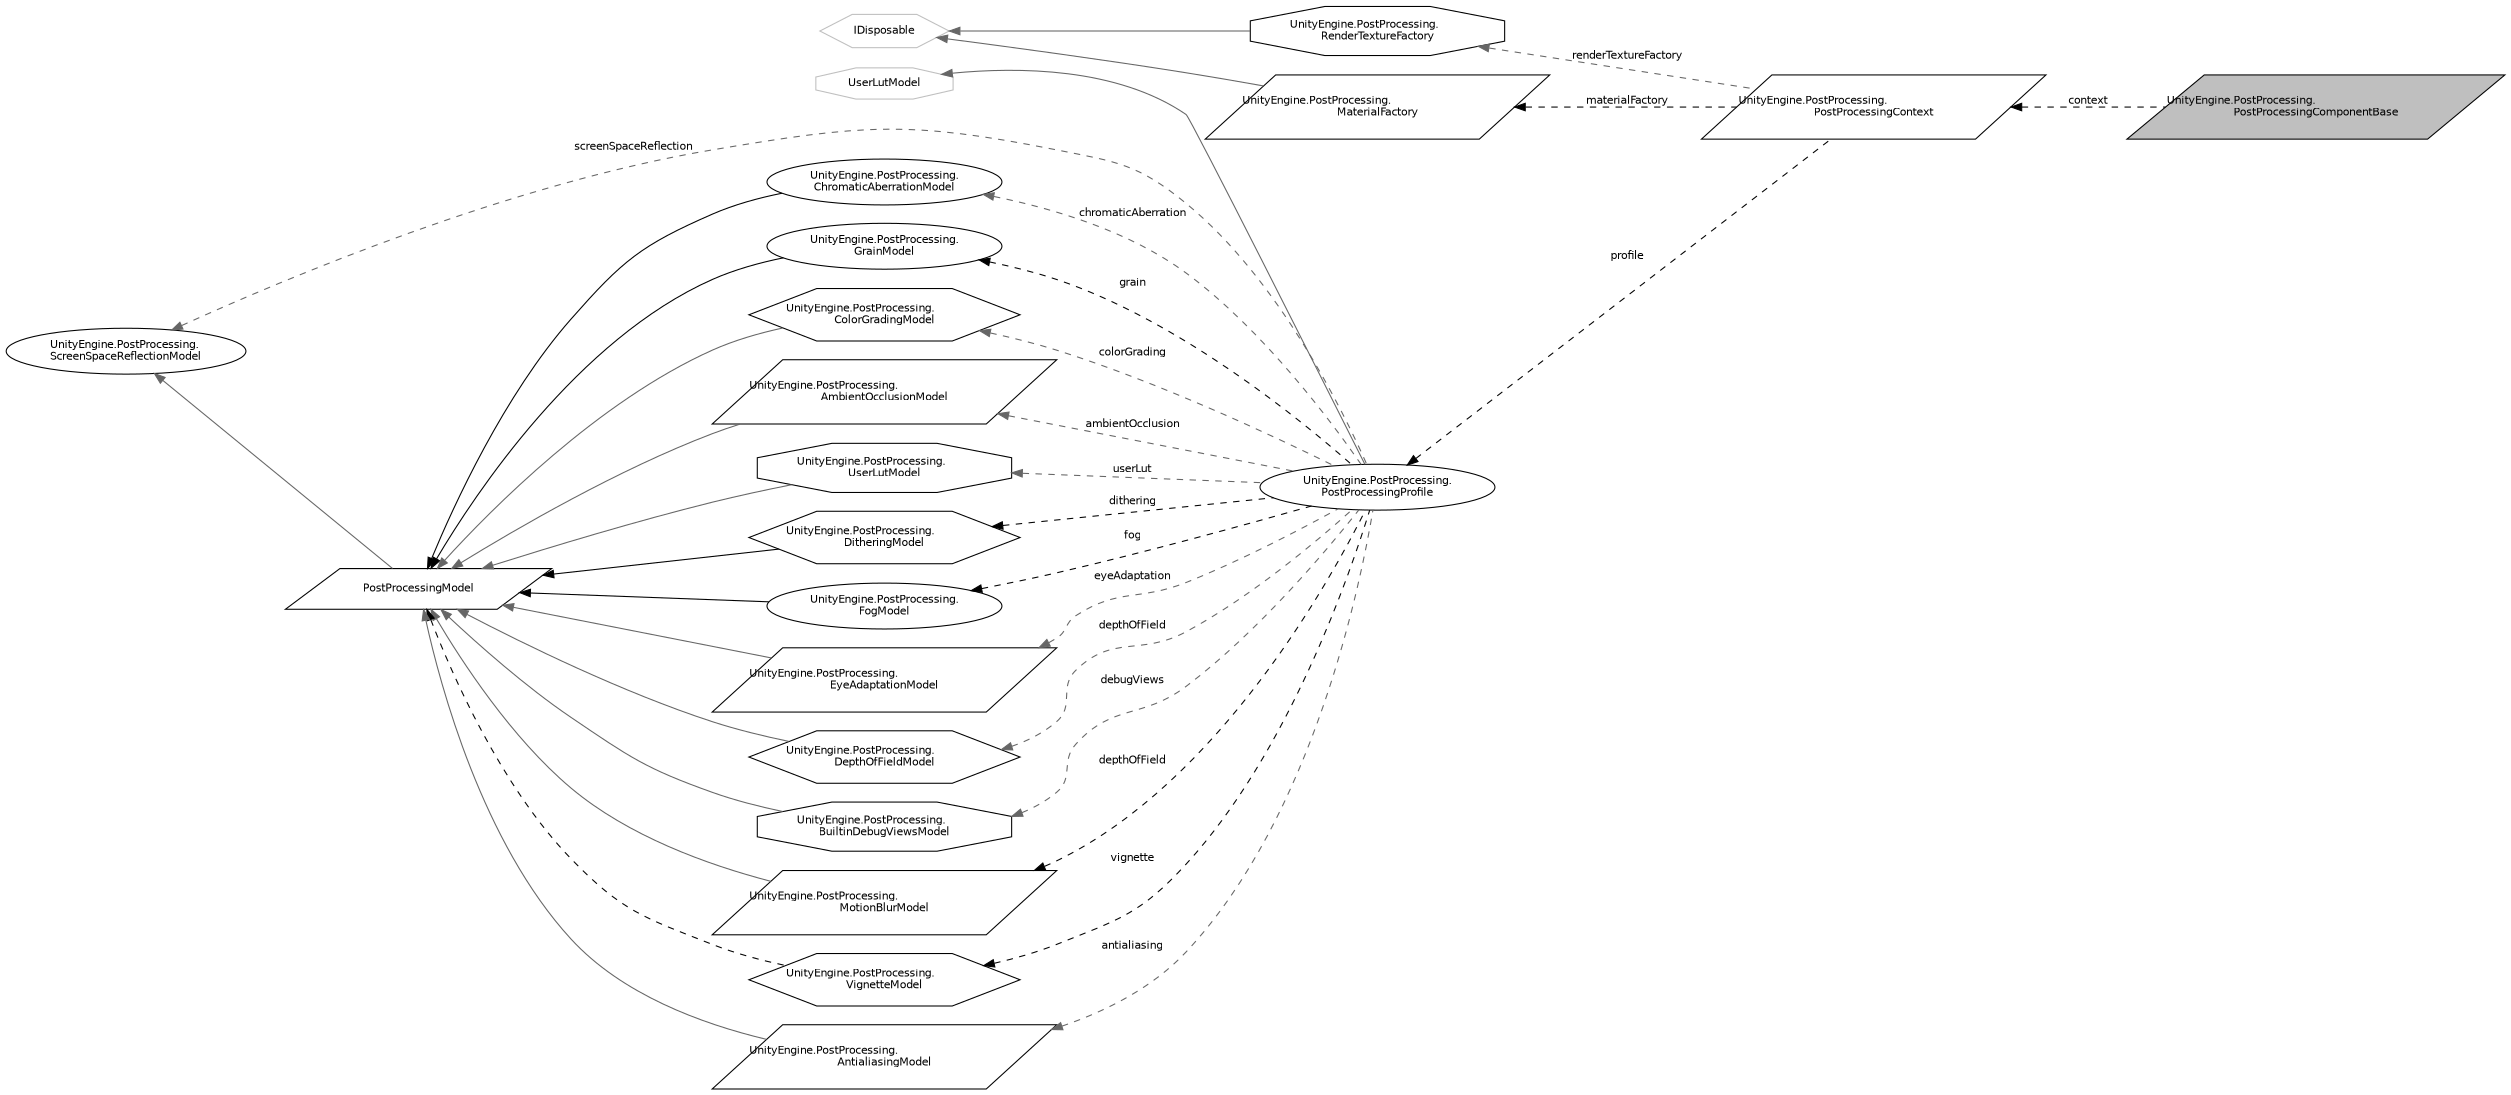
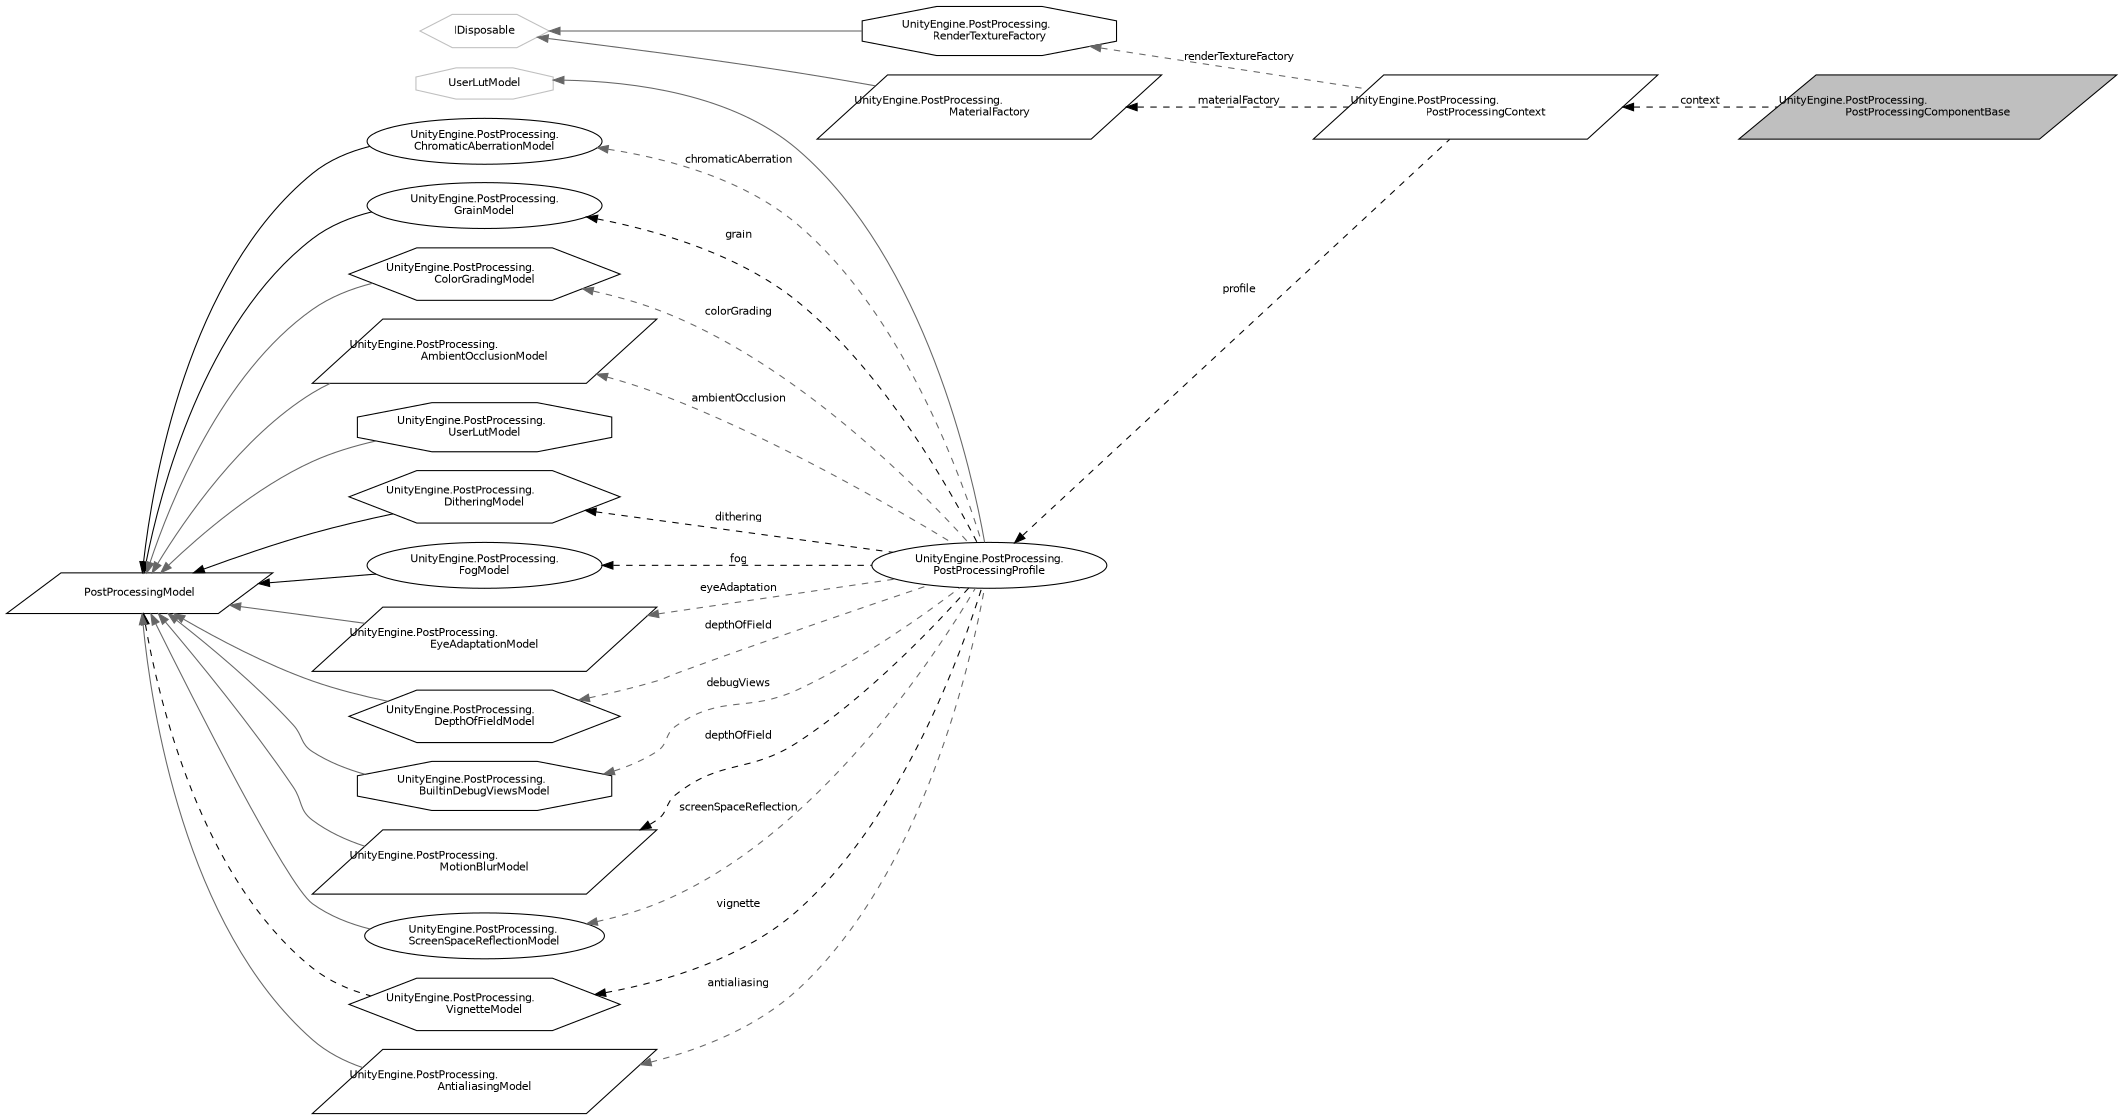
  digraph {
    rankdir=LR
    node [color=black fillcolor=white fontname=Helvetica fontsize=10 shape=parallelogram style=filled]
    edge [color=gray40 dir=back fontname=Helvetica fontsize=10 labelfontname=Helvetica labelfontsize=10 style=dashed]
    n1 [fillcolor=grey75 fontcolor=black height=0.2 label="UnityEngine.PostProcessing.\lPostProcessingComponentBase" width=0.4]
    n2 [height=0.2 label="UnityEngine.PostProcessing.\lPostProcessingContext" width=0.4]
    n3 [height=0.2 label="UnityEngine.PostProcessing.\lRenderTextureFactory" shape=octagon width=0.4]
    n4 [color=grey75 height=0.2 label=IDisposable shape=hexagon width=0.4]
    n5 [height=0.2 label="UnityEngine.PostProcessing.\lMaterialFactory" width=0.4]
    n6 [height=0.2 label="UnityEngine.PostProcessing.\lPostProcessingProfile" shape=ellipse width=0.4]
    n7 [color=grey75 height=0.2 label=UserLutModel shape=octagon width=0.4]
    n8 [height=0.2 label="UnityEngine.PostProcessing.\lChromaticAberrationModel" shape=ellipse width=0.4]
    n9 [height=0.2 label=PostProcessingModel width=0.4]
    n10 [height=0.2 label="UnityEngine.PostProcessing.\lGrainModel" shape=ellipse width=0.4]
    n11 [height=0.2 label="UnityEngine.PostProcessing.\lColorGradingModel" shape=hexagon width=0.4]
    n12 [height=0.2 label="UnityEngine.PostProcessing.\lAmbientOcclusionModel" width=0.4]
    n13 [height=0.2 label="UnityEngine.PostProcessing.\lUserLutModel" shape=octagon width=0.4]
    n14 [height=0.2 label="UnityEngine.PostProcessing.\lDitheringModel" shape=hexagon width=0.4]
    n15 [height=0.2 label="UnityEngine.PostProcessing.\lFogModel" shape=ellipse width=0.4]
    n16 [height=0.2 label="UnityEngine.PostProcessing.\lEyeAdaptationModel" width=0.4]
    n17 [height=0.2 label="UnityEngine.PostProcessing.\lDepthOfFieldModel" shape=hexagon width=0.4]
    n18 [height=0.2 label="UnityEngine.PostProcessing.\lBuiltinDebugViewsModel" shape=octagon width=0.4]
    n19 [height=0.2 label="UnityEngine.PostProcessing.\lMotionBlurModel" width=0.4]
    n20 [height=0.2 label="UnityEngine.PostProcessing.\lScreenSpaceReflectionModel" shape=ellipse width=0.4]
    n21 [height=0.2 label="UnityEngine.PostProcessing.\lVignetteModel" shape=hexagon width=0.4]
    n22 [height=0.2 label="UnityEngine.PostProcessing.\lAntialiasingModel" width=0.4]
    n2 -> n1 [color=black label=" context"]
    n3 -> n2 [label=" renderTextureFactory"]
    n4 -> n3 [style=solid]
    n4 -> n5 [style=solid]
    n5 -> n2 [color=black label=" materialFactory"]
    n6 -> n2 [color=black label=" profile"]
    n7 -> n6 [style=solid]
    n8 -> n6 [label=" chromaticAberration"]
    n9 -> n8 [color=black style=solid]
    n9 -> n10 [color=black style=solid]
    n9 -> n11 [style=solid]
    n9 -> n12 [style=solid]
    n9 -> n13 [style=solid]
    n9 -> n14 [color=black style=solid]
    n9 -> n15 [color=black style=solid]
    n9 -> n16 [style=solid]
    n9 -> n17 [style=solid]
    n9 -> n18 [style=solid]
    n9 -> n19 [style=solid]
-   n20 -> n9 [style=solid]
+   n9 -> n20 [style=solid]
    n9 -> n21 [color=black]
    n9 -> n22 [style=solid]
    n10 -> n6 [color=black label=" grain"]
    n11 -> n6 [label=" colorGrading"]
    n12 -> n6 [label=" ambientOcclusion"]
-   n13 -> n6 [label=" userLut"]
    n14 -> n6 [color=black label=" dithering"]
    n15 -> n6 [color=black label=" fog"]
    n16 -> n6 [label=" eyeAdaptation"]
    n17 -> n6 [label=" depthOfField"]
    n18 -> n6 [label=" debugViews"]
    n19 -> n6 [color=black label=" depthOfField"]
    n20 -> n6 [label=" screenSpaceReflection"]
    n21 -> n6 [color=black label=" vignette"]
    n22 -> n6 [label=" antialiasing"]
  }
